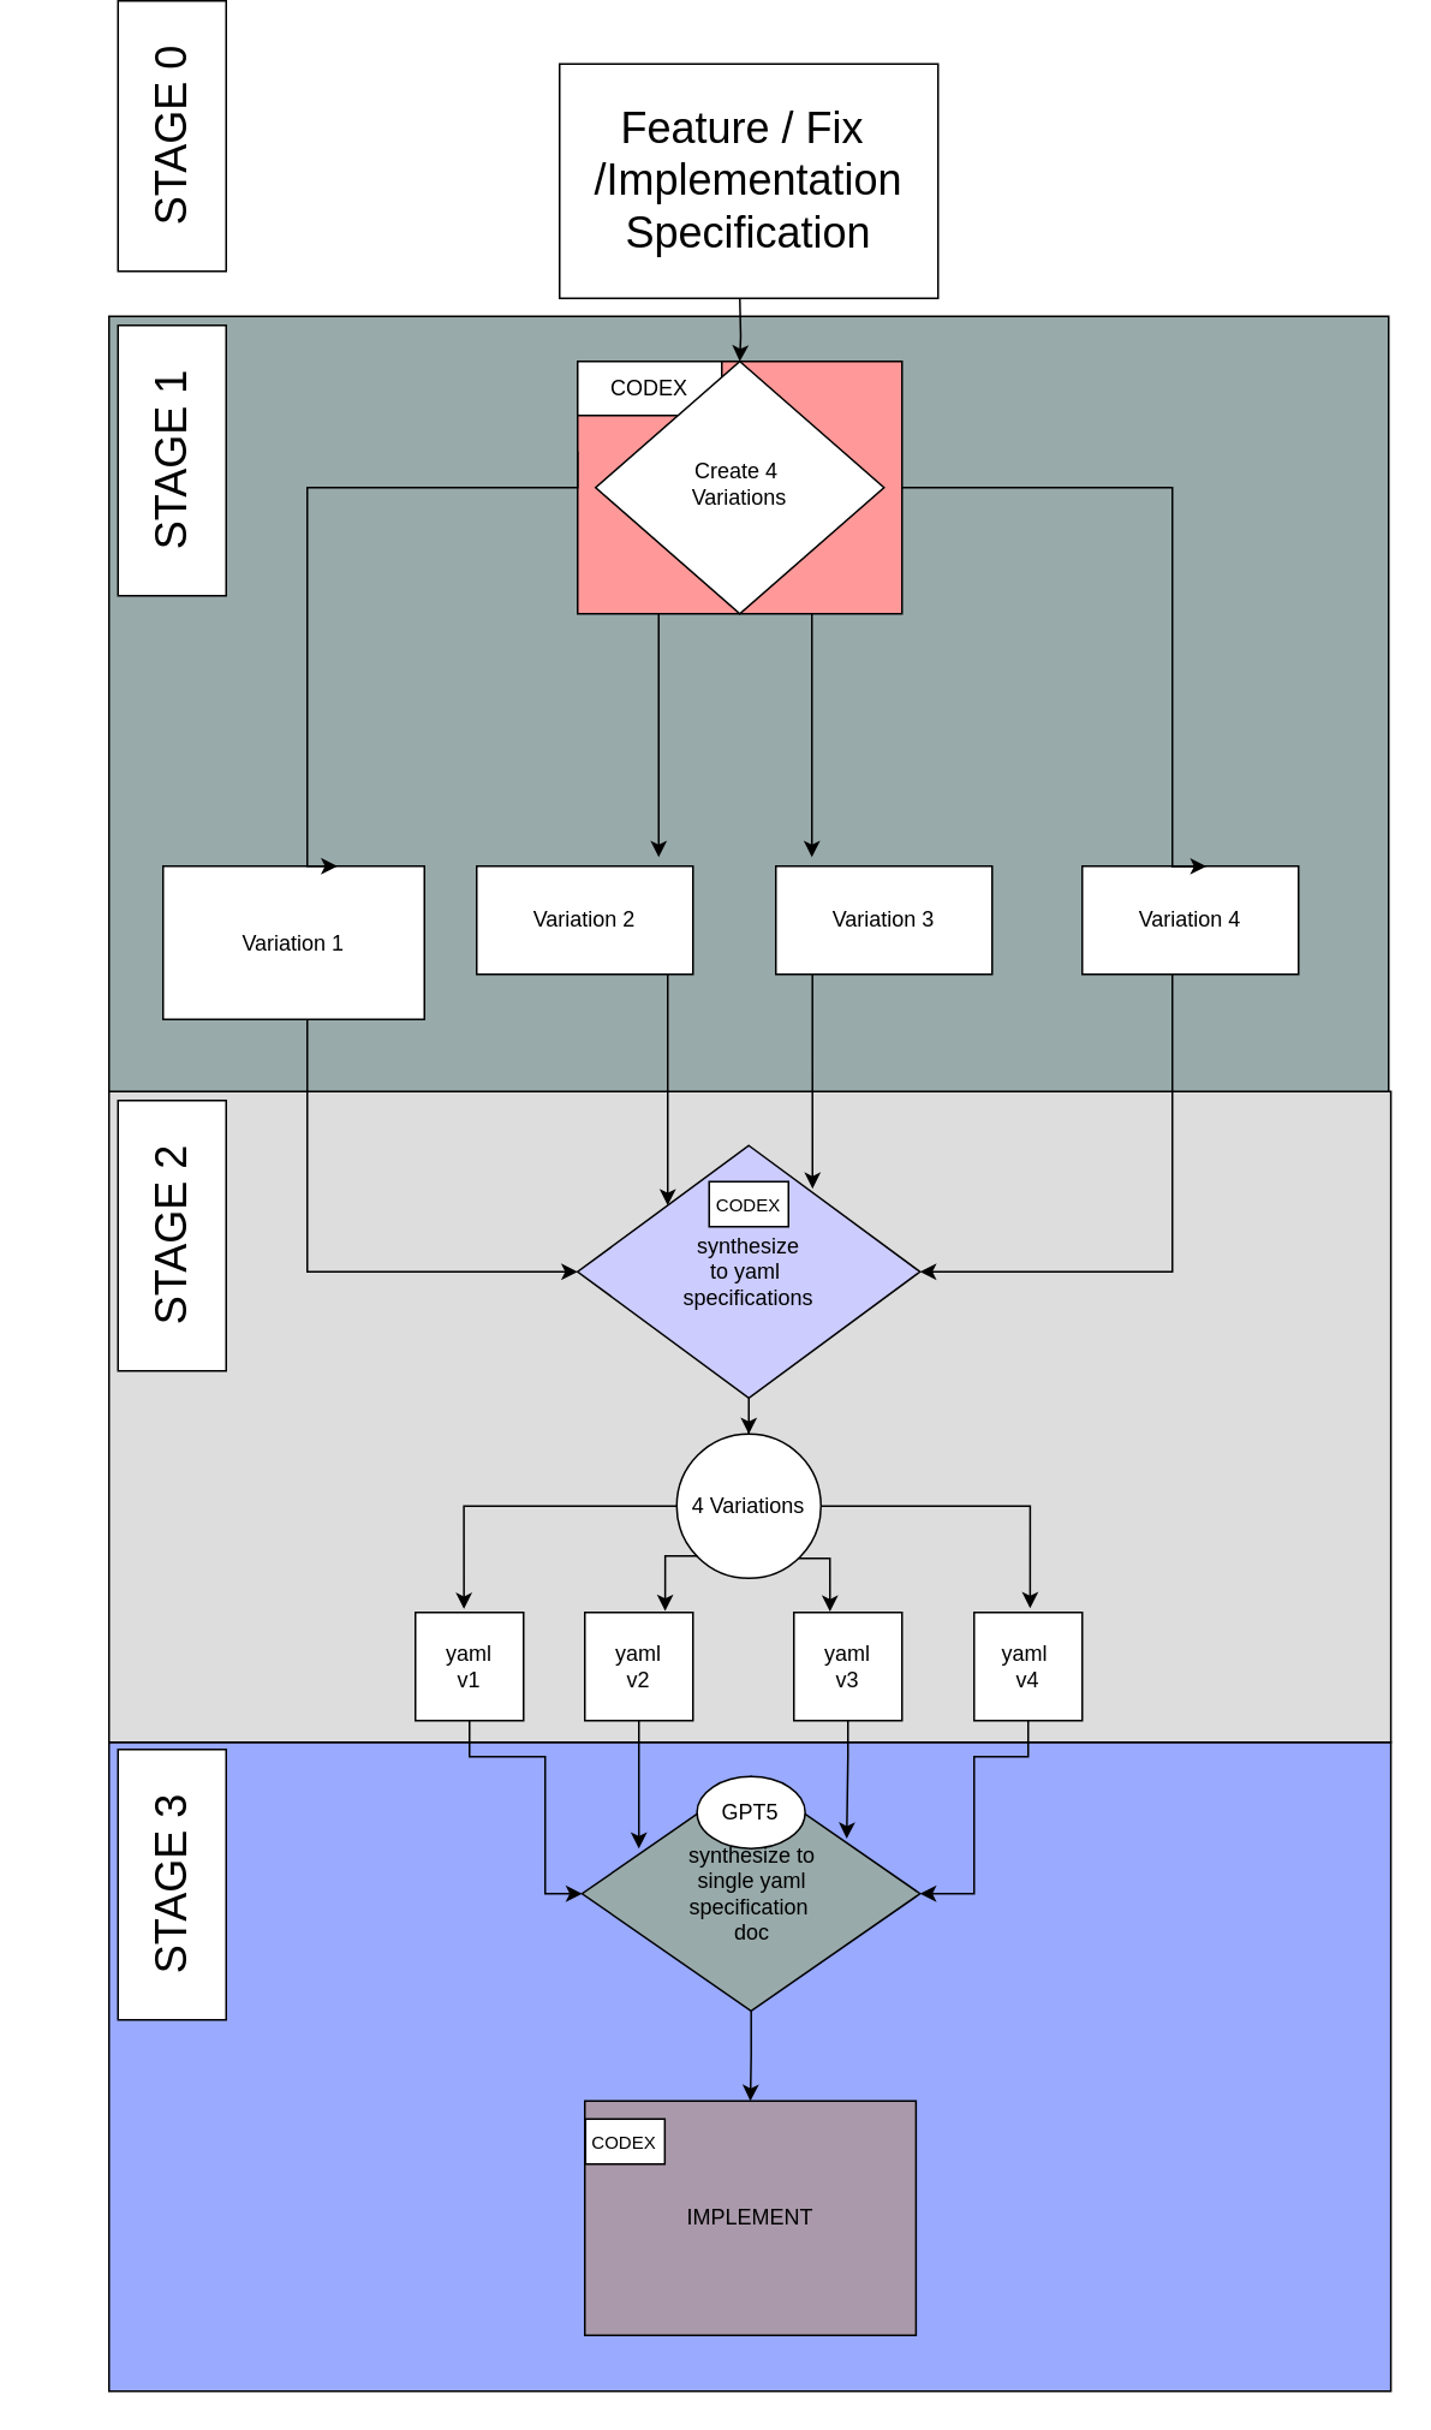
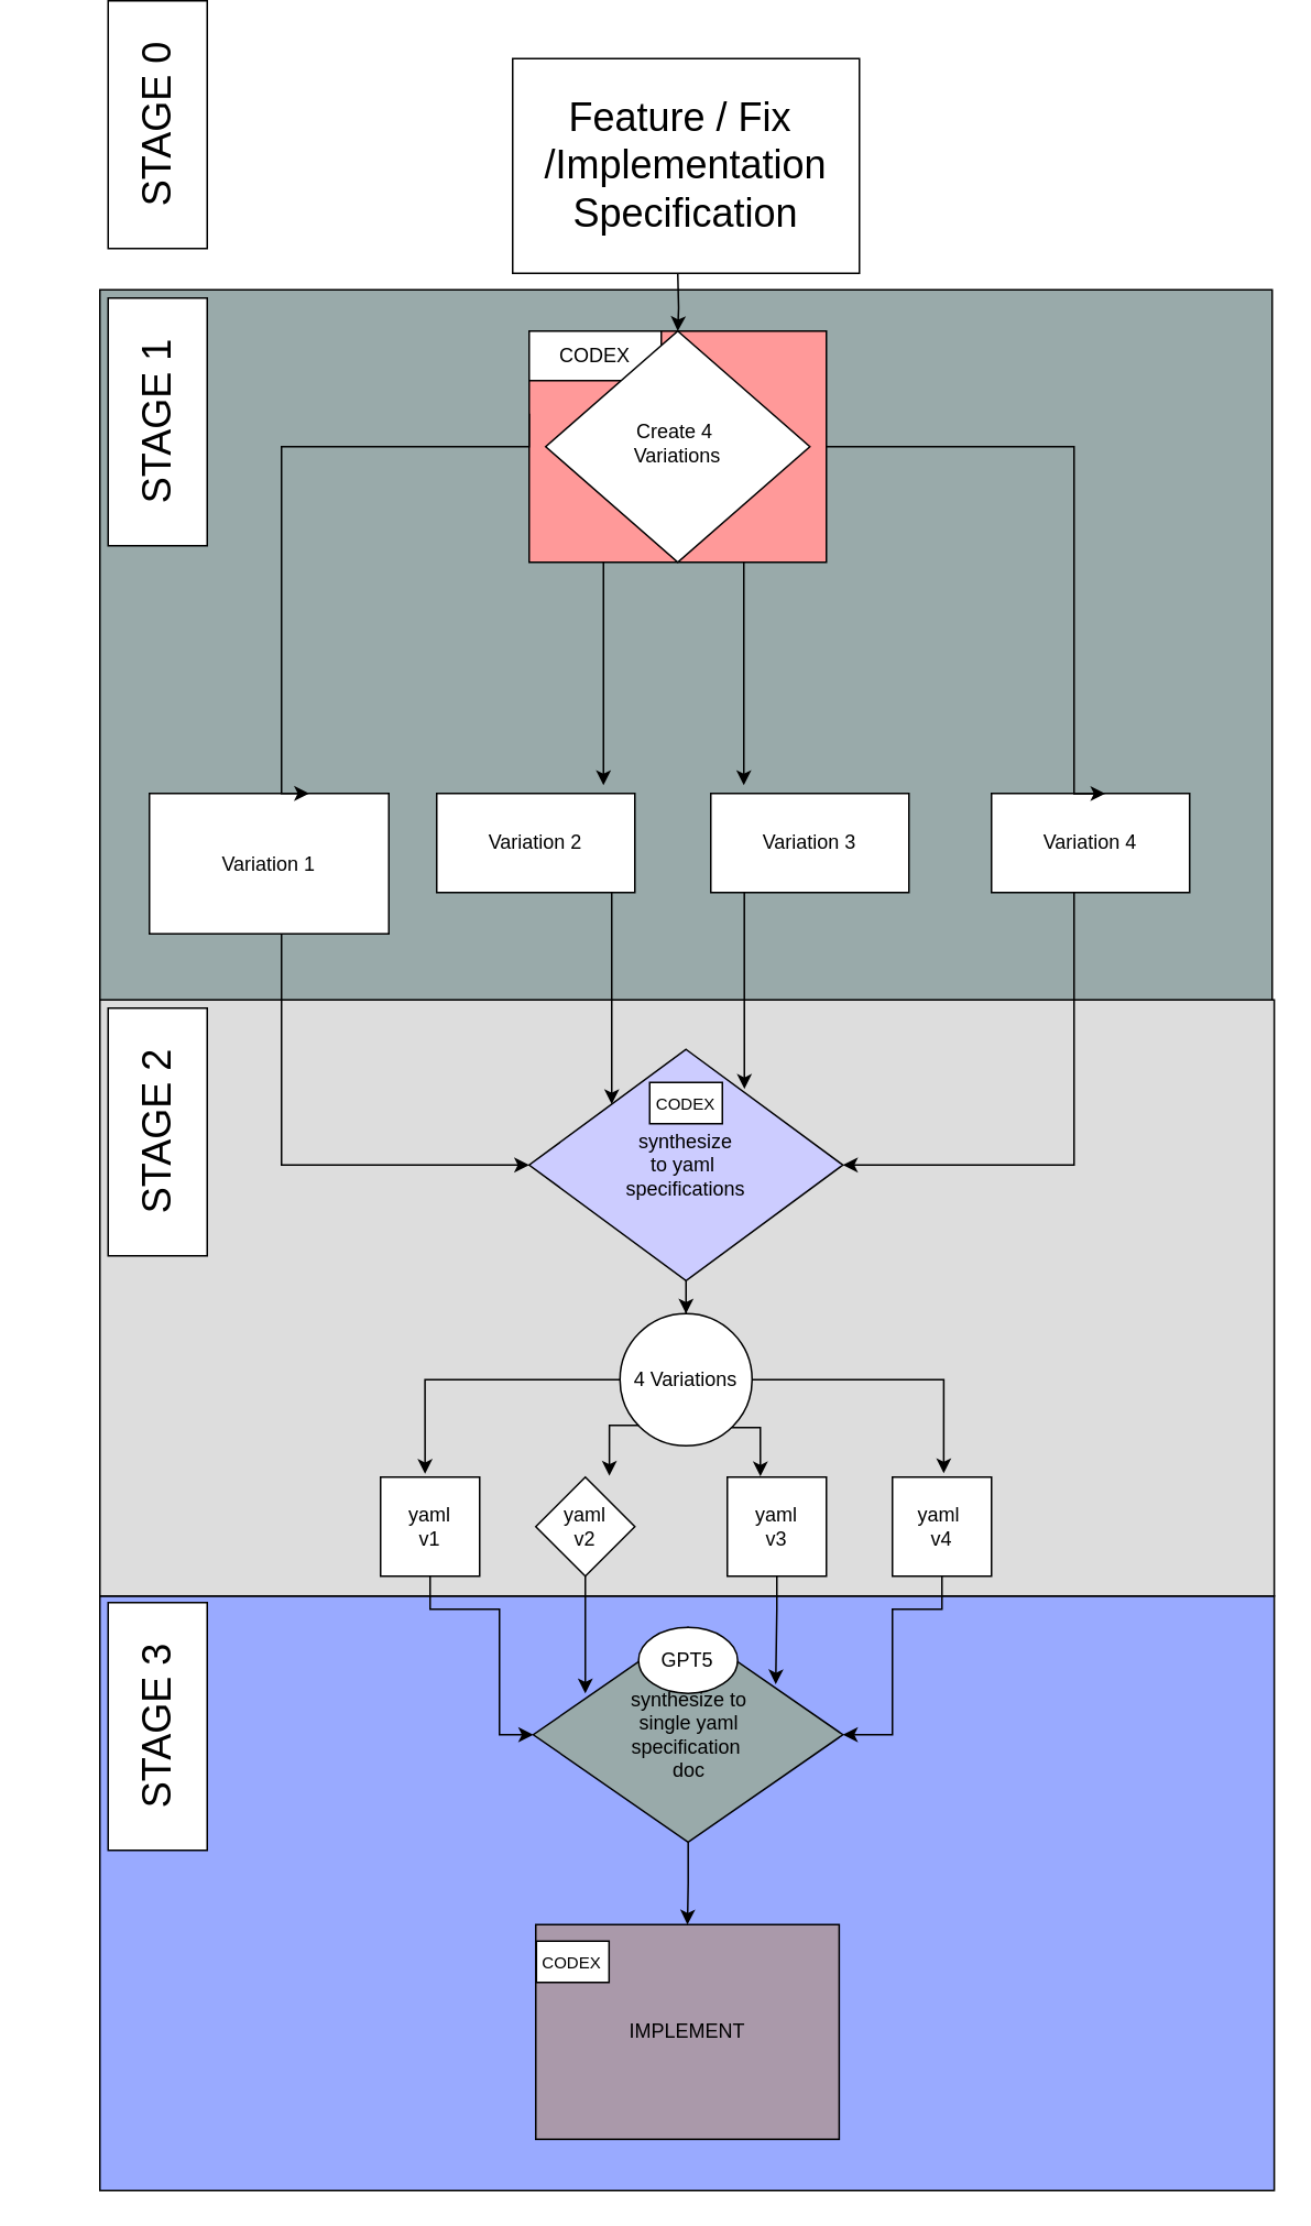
  <mxCell id="0" />
  <mxCell id="1" parent="0" />
  <mxCell id="2" value="&lt;span style=&quot;font-size: 24px;&quot;&gt;Feature / Fix&amp;nbsp; /Implementation Specification&lt;/span&gt;" style="whiteSpace=wrap;html=1;" vertex="1" parent="1"><mxGeometry x="310" y="20" width="210" height="130" as="geometry" /></mxCell>
  <mxCell id="3" value="" style="whiteSpace=wrap;html=1;fillColor=#99aaff" vertex="1" parent="1"><mxGeometry x="60" y="951" width="711.25" height="360" as="geometry" /></mxCell>
  <mxCell id="4" value="" style="whiteSpace=wrap;html=1;fillColor=#dddddd" vertex="1" parent="1"><mxGeometry x="60" y="590" width="711.25" height="361" as="geometry" /></mxCell>
  <mxCell id="5" value="" style="whiteSpace=wrap;html=1;fillColor=#99aaaa" vertex="1" parent="1"><mxGeometry x="60" y="160" width="710" height="430" as="geometry" /></mxCell>
  <mxCell id="6" value="" style="edgeStyle=orthogonalEdgeStyle;rounded=0;orthogonalLoop=1;jettySize=auto;html=1;" edge="1" parent="1" target="10"><mxGeometry relative="1" as="geometry"><mxPoint x="410" y="150" as="sourcePoint" /></mxGeometry></mxCell>
  <mxCell id="7" value="" style="group" vertex="1" connectable="0" parent="1"><mxGeometry x="320" y="185" width="180" height="140" as="geometry" /></mxCell>
  <mxCell id="8" value="" style="whiteSpace=wrap;html=1;fillColor=#ff9999" vertex="1" parent="7"><mxGeometry width="180" height="140" as="geometry" /></mxCell>
  <mxCell id="9" value="CODEX" style="whiteSpace=wrap;html=1;" vertex="1" parent="7"><mxGeometry width="80" height="30" as="geometry" /></mxCell>
  <mxCell id="10" value="Create 4&amp;nbsp;&lt;div&gt;Variations&lt;/div&gt;" style="rhombus;whiteSpace=wrap;html=1;shadow=0;fontFamily=Helvetica;fontSize=12;align=center;strokeWidth=1;spacing=6;spacingTop=-4;" parent="7" vertex="1"><mxGeometry x="10" width="160" height="140" as="geometry" /></mxCell>
  <mxCell id="11" style="edgeStyle=orthogonalEdgeStyle;rounded=0;orthogonalLoop=1;jettySize=auto;html=1;" edge="1" parent="1" source="12" target="24"><mxGeometry relative="1" as="geometry"><mxPoint x="150" y="690" as="targetPoint" /><Array as="points"><mxPoint x="170" y="690" /></Array></mxGeometry></mxCell>
  <mxCell id="12" value="Variation 1" style="whiteSpace=wrap;html=1;" vertex="1" parent="1"><mxGeometry x="90" y="465" width="145" height="85" as="geometry" /></mxCell>
  <mxCell id="13" style="edgeStyle=orthogonalEdgeStyle;rounded=0;orthogonalLoop=1;jettySize=auto;html=1;" edge="1" parent="1" source="14" target="24"><mxGeometry relative="1" as="geometry"><Array as="points"><mxPoint x="370" y="550" /><mxPoint x="370" y="550" /></Array></mxGeometry></mxCell>
  <mxCell id="14" value="Variation 2" style="whiteSpace=wrap;html=1;" vertex="1" parent="1"><mxGeometry x="264" y="465" width="120" height="60" as="geometry" /></mxCell>
  <mxCell id="15" style="edgeStyle=orthogonalEdgeStyle;rounded=0;orthogonalLoop=1;jettySize=auto;html=1;entryX=0.686;entryY=0.171;entryDx=0;entryDy=0;entryPerimeter=0;" edge="1" parent="1" source="16" target="24"><mxGeometry relative="1" as="geometry"><Array as="points"><mxPoint x="450" y="572" /></Array></mxGeometry></mxCell>
  <mxCell id="16" value="Variation 3" style="whiteSpace=wrap;html=1;" vertex="1" parent="1"><mxGeometry x="430" y="465" width="120" height="60" as="geometry" /></mxCell>
  <mxCell id="17" style="edgeStyle=orthogonalEdgeStyle;rounded=0;orthogonalLoop=1;jettySize=auto;html=1;" edge="1" parent="1" source="18" target="24"><mxGeometry relative="1" as="geometry"><mxPoint x="610" y="680" as="targetPoint" /><Array as="points"><mxPoint x="650" y="690" /></Array></mxGeometry></mxCell>
  <mxCell id="18" value="Variation 4" style="whiteSpace=wrap;html=1;" vertex="1" parent="1"><mxGeometry x="600" y="465" width="120" height="60" as="geometry" /></mxCell>
  <mxCell id="19" style="edgeStyle=orthogonalEdgeStyle;rounded=0;orthogonalLoop=1;jettySize=auto;html=1;entryX=0.667;entryY=0;entryDx=0;entryDy=0;entryPerimeter=0;" edge="1" parent="1" target="12"><mxGeometry relative="1" as="geometry"><mxPoint x="320" y="235" as="sourcePoint" /><mxPoint x="167.04" y="445" as="targetPoint" /><Array as="points"><mxPoint x="320" y="255" /><mxPoint x="170" y="255" /></Array></mxGeometry></mxCell>
  <mxCell id="20" style="edgeStyle=orthogonalEdgeStyle;rounded=0;orthogonalLoop=1;jettySize=auto;html=1;exitX=0.25;exitY=1;exitDx=0;exitDy=0;" edge="1" parent="1" source="8"><mxGeometry relative="1" as="geometry"><mxPoint x="365" y="460" as="targetPoint" /><Array as="points"><mxPoint x="365" y="420" /><mxPoint x="365" y="420" /></Array></mxGeometry></mxCell>
  <mxCell id="21" style="edgeStyle=orthogonalEdgeStyle;rounded=0;orthogonalLoop=1;jettySize=auto;html=1;" edge="1" parent="1" source="8"><mxGeometry relative="1" as="geometry"><mxPoint x="450" y="460" as="targetPoint" /><Array as="points"><mxPoint x="450" y="460" /></Array></mxGeometry></mxCell>
  <mxCell id="22" style="edgeStyle=orthogonalEdgeStyle;rounded=0;orthogonalLoop=1;jettySize=auto;html=1;entryX=0.575;entryY=0.002;entryDx=0;entryDy=0;entryPerimeter=0;" edge="1" parent="1" source="8" target="18"><mxGeometry relative="1" as="geometry"><Array as="points"><mxPoint x="650" y="255" /><mxPoint x="650" y="465" /></Array></mxGeometry></mxCell>
  <mxCell id="23" style="edgeStyle=orthogonalEdgeStyle;rounded=0;orthogonalLoop=1;jettySize=auto;html=1;" edge="1" parent="1" source="24" target="26"><mxGeometry relative="1" as="geometry" /></mxCell>
  <mxCell id="24" value="synthesize&lt;div&gt;to yaml&amp;nbsp;&lt;/div&gt;&lt;div&gt;specifications&lt;/div&gt;" style="rhombus;whiteSpace=wrap;html=1;fillColor=#ccccff" vertex="1" parent="1"><mxGeometry x="320" y="620" width="190" height="140" as="geometry" /></mxCell>
  <mxCell id="25" style="edgeStyle=orthogonalEdgeStyle;rounded=0;orthogonalLoop=1;jettySize=auto;html=1;exitX=0.847;exitY=0.863;exitDx=0;exitDy=0;exitPerimeter=0;entryX=0.334;entryY=-0.007;entryDx=0;entryDy=0;entryPerimeter=0;" edge="1" parent="1" source="26" target="30"><mxGeometry relative="1" as="geometry"><mxPoint x="460" y="880" as="targetPoint" /><Array as="points"><mxPoint x="460" y="849" /></Array></mxGeometry></mxCell>
  <mxCell id="26" value="4 Variations" style="ellipse;whiteSpace=wrap;html=1;" vertex="1" parent="1"><mxGeometry x="375" y="780" width="80" height="80" as="geometry" /></mxCell>
  <mxCell id="27" style="edgeStyle=orthogonalEdgeStyle;rounded=0;orthogonalLoop=1;jettySize=auto;html=1;entryX=0;entryY=0.5;entryDx=0;entryDy=0;" edge="1" parent="1" source="28" target="37"><mxGeometry relative="1" as="geometry"><Array as="points"><mxPoint x="260" y="959" /><mxPoint x="302" y="959" /><mxPoint x="302" y="1035" /></Array></mxGeometry></mxCell>
  <mxCell id="28" value="yaml&lt;div&gt;v1&lt;/div&gt;" style="whiteSpace=wrap;html=1;" vertex="1" parent="1"><mxGeometry x="230" y="879" width="60" height="60" as="geometry" /></mxCell>
- <mxCell id="29" value="yaml&lt;div&gt;v2&lt;/div&gt;" style="whiteSpace=wrap;html=1;" vertex="1" parent="1"><mxGeometry x="324" y="879" width="60" height="60" as="geometry" /></mxCell>
+ <mxCell id="29" value="yaml&lt;div&gt;v2&lt;/div&gt;" style="rhombus;whiteSpace=wrap;html=1;" vertex="1" parent="1"><mxGeometry x="324" y="879" width="60" height="60" as="geometry" /></mxCell>
  <mxCell id="30" value="yaml&lt;div&gt;v3&lt;/div&gt;" style="whiteSpace=wrap;html=1;" vertex="1" parent="1"><mxGeometry x="440" y="879" width="60" height="60" as="geometry" /></mxCell>
  <mxCell id="31" style="edgeStyle=orthogonalEdgeStyle;rounded=0;orthogonalLoop=1;jettySize=auto;html=1;entryX=1;entryY=0.5;entryDx=0;entryDy=0;" edge="1" parent="1" source="32" target="37"><mxGeometry relative="1" as="geometry"><Array as="points"><mxPoint x="570" y="959" /><mxPoint x="540" y="959" /><mxPoint x="540" y="1035" /></Array></mxGeometry></mxCell>
  <mxCell id="32" value="yaml&amp;nbsp;&lt;div&gt;v4&lt;/div&gt;" style="whiteSpace=wrap;html=1;" vertex="1" parent="1"><mxGeometry x="540" y="879" width="60" height="60" as="geometry" /></mxCell>
  <mxCell id="33" style="edgeStyle=orthogonalEdgeStyle;rounded=0;orthogonalLoop=1;jettySize=auto;html=1;entryX=0.449;entryY=-0.032;entryDx=0;entryDy=0;entryPerimeter=0;" edge="1" parent="1" source="26" target="28"><mxGeometry relative="1" as="geometry" /></mxCell>
  <mxCell id="34" style="edgeStyle=orthogonalEdgeStyle;rounded=0;orthogonalLoop=1;jettySize=auto;html=1;entryX=0.743;entryY=-0.014;entryDx=0;entryDy=0;entryPerimeter=0;exitX=0.144;exitY=0.846;exitDx=0;exitDy=0;exitPerimeter=0;" edge="1" parent="1" source="26" target="29"><mxGeometry relative="1" as="geometry" /></mxCell>
  <mxCell id="35" style="edgeStyle=orthogonalEdgeStyle;rounded=0;orthogonalLoop=1;jettySize=auto;html=1;entryX=0.518;entryY=-0.039;entryDx=0;entryDy=0;entryPerimeter=0;" edge="1" parent="1" source="26" target="32"><mxGeometry relative="1" as="geometry" /></mxCell>
  <mxCell id="36" style="edgeStyle=orthogonalEdgeStyle;rounded=0;orthogonalLoop=1;jettySize=auto;html=1;entryX=0.5;entryY=0;entryDx=0;entryDy=0;" edge="1" parent="1" source="37" target="40"><mxGeometry relative="1" as="geometry" /></mxCell>
  <mxCell id="37" value="synthesize to&lt;div&gt;single yaml&lt;/div&gt;&lt;div&gt;specification&amp;nbsp;&lt;/div&gt;&lt;div&gt;doc&lt;/div&gt;" style="rhombus;whiteSpace=wrap;html=1;fillColor=#99aaaa" vertex="1" parent="1"><mxGeometry x="322.5" y="970" width="187.5" height="130" as="geometry" /></mxCell>
  <mxCell id="38" style="edgeStyle=orthogonalEdgeStyle;rounded=0;orthogonalLoop=1;jettySize=auto;html=1;entryX=0.168;entryY=0.308;entryDx=0;entryDy=0;entryPerimeter=0;" edge="1" parent="1" source="29" target="37"><mxGeometry relative="1" as="geometry" /></mxCell>
  <mxCell id="39" style="edgeStyle=orthogonalEdgeStyle;rounded=0;orthogonalLoop=1;jettySize=auto;html=1;entryX=0.783;entryY=0.265;entryDx=0;entryDy=0;entryPerimeter=0;" edge="1" parent="1" source="30" target="37"><mxGeometry relative="1" as="geometry" /></mxCell>
  <mxCell id="40" value="IMPLEMENT" style="whiteSpace=wrap;html=1;fillColor=#aa99aa" vertex="1" parent="1"><mxGeometry x="324" y="1150" width="183.75" height="130" as="geometry" /></mxCell>
  <mxCell id="41" value="&lt;font style=&quot;font-size: 10px;&quot;&gt;CODEX&lt;/font&gt;" style="whiteSpace=wrap;html=1;" vertex="1" parent="1"><mxGeometry x="393" y="640" width="44" height="25" as="geometry" /></mxCell>
  <mxCell id="42" value="&lt;font style=&quot;font-size: 10px;&quot;&gt;CODEX&lt;/font&gt;" style="whiteSpace=wrap;html=1;" vertex="1" parent="1"><mxGeometry x="324.38" y="1160" width="44" height="25" as="geometry" /></mxCell>
  <mxCell id="43" value="GPT5" style="ellipse;whiteSpace=wrap;html=1;" vertex="1" parent="1"><mxGeometry x="386.25" y="970" width="60" height="40" as="geometry" /></mxCell>
  <mxCell id="44" value="&lt;font style=&quot;font-size: 24px;&quot;&gt;STAGE 1&lt;/font&gt;" style="whiteSpace=wrap;html=1;rotation=-90;" vertex="1" parent="1"><mxGeometry x="20" y="210" width="150" height="60" as="geometry" /></mxCell>
  <mxCell id="45" value="&lt;font style=&quot;font-size: 24px;&quot;&gt;STAGE 2&lt;/font&gt;" style="whiteSpace=wrap;html=1;rotation=-90;" vertex="1" parent="1"><mxGeometry x="20" y="640" width="150" height="60" as="geometry" /></mxCell>
  <mxCell id="46" value="&lt;font style=&quot;font-size: 24px;&quot;&gt;STAGE 3&lt;/font&gt;" style="whiteSpace=wrap;html=1;rotation=-90;" vertex="1" parent="1"><mxGeometry x="20" y="1000" width="150" height="60" as="geometry" /></mxCell>
  <mxCell id="47" value="&lt;font style=&quot;font-size: 24px;&quot;&gt;STAGE 0&lt;/font&gt;" style="whiteSpace=wrap;html=1;rotation=-90;" vertex="1" parent="1"><mxGeometry x="20" y="30" width="150" height="60" as="geometry" /></mxCell>
